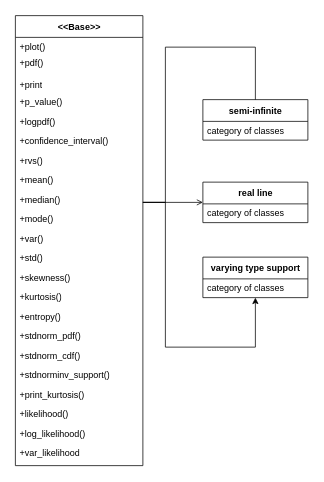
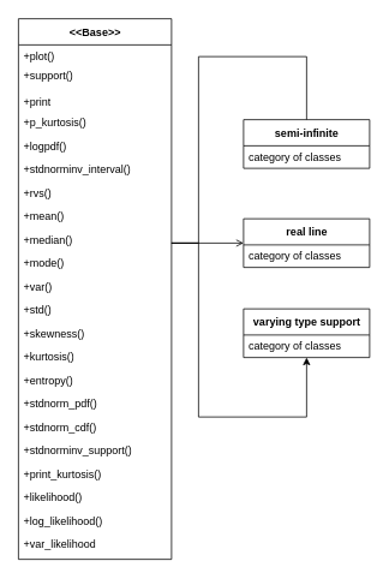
  <mxCell id="0" />
  <mxCell id="1" parent="0" />
  <mxCell id="2" value="&amp;lt;&amp;lt;Base&amp;gt;&amp;gt;" style="swimlane;fontStyle=1;align=center;verticalAlign=middle;childLayout=stackLayout;horizontal=1;startSize=29;horizontalStack=0;resizeParent=1;resizeParentMax=0;resizeLast=0;collapsible=0;marginBottom=0;html=1;" vertex="1" parent="1"><mxGeometry x="20" y="20" width="170" height="600" as="geometry" /></mxCell>
  <mxCell id="3" value="+plot()" style="text;html=1;strokeColor=none;fillColor=none;align=left;verticalAlign=middle;spacingLeft=4;spacingRight=4;overflow=hidden;rotatable=0;points=[[0,0.5],[1,0.5]];portConstraint=eastwest;" vertex="1" parent="2"><mxGeometry y="29" width="170" height="25" as="geometry" /></mxCell>
- <mxCell id="4" value="+pdf()&lt;table&gt;&lt;tbody&gt;&lt;tr&gt;&lt;td&gt;&lt;br&gt;&lt;/td&gt;&lt;/tr&gt;&lt;tr&gt;&lt;td&gt;&lt;br&gt;&lt;/td&gt;&lt;/tr&gt;&lt;/tbody&gt;&lt;/table&gt;" style="text;html=1;strokeColor=none;fillColor=none;align=left;verticalAlign=middle;spacingLeft=4;spacingRight=4;overflow=hidden;rotatable=0;points=[[0,0.5],[1,0.5]];portConstraint=eastwest;" vertex="1" parent="2"><mxGeometry y="54" width="170" height="26" as="geometry" /></mxCell>
+ <mxCell id="4" value="+support()&lt;table&gt;&lt;tbody&gt;&lt;tr&gt;&lt;td&gt;&lt;br&gt;&lt;/td&gt;&lt;/tr&gt;&lt;tr&gt;&lt;td&gt;&lt;br&gt;&lt;/td&gt;&lt;/tr&gt;&lt;/tbody&gt;&lt;/table&gt;" style="text;html=1;strokeColor=none;fillColor=none;align=left;verticalAlign=middle;spacingLeft=4;spacingRight=4;overflow=hidden;rotatable=0;points=[[0,0.5],[1,0.5]];portConstraint=eastwest;" vertex="1" parent="2"><mxGeometry y="54" width="170" height="26" as="geometry" /></mxCell>
  <mxCell id="5" value="+print" style="text;html=1;strokeColor=none;fillColor=none;align=left;verticalAlign=middle;spacingLeft=4;spacingRight=4;overflow=hidden;rotatable=0;points=[[0,0.5],[1,0.5]];portConstraint=eastwest;" vertex="1" parent="2"><mxGeometry y="80" width="170" height="26" as="geometry" /></mxCell>
- <mxCell id="6" value="+p_value()&lt;br&gt;&lt;table&gt;&lt;tbody&gt;&lt;tr&gt;&lt;td&gt;&lt;/td&gt;&lt;/tr&gt;&lt;tr&gt;&lt;td&gt;&lt;/td&gt;&lt;/tr&gt;&lt;/tbody&gt;&lt;/table&gt;" style="text;html=1;strokeColor=none;fillColor=none;align=left;verticalAlign=middle;spacingLeft=4;spacingRight=4;overflow=hidden;rotatable=0;points=[[0,0.5],[1,0.5]];portConstraint=eastwest;" vertex="1" parent="2"><mxGeometry y="106" width="170" height="26" as="geometry" /></mxCell>
+ <mxCell id="6" value="+p_kurtosis()&lt;br&gt;&lt;table&gt;&lt;tbody&gt;&lt;tr&gt;&lt;td&gt;&lt;/td&gt;&lt;/tr&gt;&lt;tr&gt;&lt;td&gt;&lt;/td&gt;&lt;/tr&gt;&lt;/tbody&gt;&lt;/table&gt;" style="text;html=1;strokeColor=none;fillColor=none;align=left;verticalAlign=middle;spacingLeft=4;spacingRight=4;overflow=hidden;rotatable=0;points=[[0,0.5],[1,0.5]];portConstraint=eastwest;" vertex="1" parent="2"><mxGeometry y="106" width="170" height="26" as="geometry" /></mxCell>
  <mxCell id="7" value="+logpdf()&lt;br&gt;&lt;table&gt;&lt;tbody&gt;&lt;tr&gt;&lt;td&gt;&lt;/td&gt;&lt;/tr&gt;&lt;tr&gt;&lt;td&gt;&lt;/td&gt;&lt;/tr&gt;&lt;/tbody&gt;&lt;/table&gt;" style="text;html=1;strokeColor=none;fillColor=none;align=left;verticalAlign=middle;spacingLeft=4;spacingRight=4;overflow=hidden;rotatable=0;points=[[0,0.5],[1,0.5]];portConstraint=eastwest;" vertex="1" parent="2"><mxGeometry y="132" width="170" height="26" as="geometry" /></mxCell>
- <mxCell id="8" value="+confidence_interval()&lt;br&gt;&lt;br&gt;&lt;table&gt;&lt;tbody&gt;&lt;tr&gt;&lt;td&gt;&lt;/td&gt;&lt;/tr&gt;&lt;tr&gt;&lt;td&gt;&lt;/td&gt;&lt;/tr&gt;&lt;/tbody&gt;&lt;/table&gt;" style="text;html=1;strokeColor=none;fillColor=none;align=left;verticalAlign=middle;spacingLeft=4;spacingRight=4;overflow=hidden;rotatable=0;points=[[0,0.5],[1,0.5]];portConstraint=eastwest;" vertex="1" parent="2"><mxGeometry y="158" width="170" height="26" as="geometry" /></mxCell>
+ <mxCell id="8" value="+stdnorminv_interval()&lt;br&gt;&lt;br&gt;&lt;table&gt;&lt;tbody&gt;&lt;tr&gt;&lt;td&gt;&lt;/td&gt;&lt;/tr&gt;&lt;tr&gt;&lt;td&gt;&lt;/td&gt;&lt;/tr&gt;&lt;/tbody&gt;&lt;/table&gt;" style="text;html=1;strokeColor=none;fillColor=none;align=left;verticalAlign=middle;spacingLeft=4;spacingRight=4;overflow=hidden;rotatable=0;points=[[0,0.5],[1,0.5]];portConstraint=eastwest;" vertex="1" parent="2"><mxGeometry y="158" width="170" height="26" as="geometry" /></mxCell>
  <mxCell id="9" value="+rvs()&lt;br&gt;&lt;table&gt;&lt;tbody&gt;&lt;tr&gt;&lt;td&gt;&lt;/td&gt;&lt;/tr&gt;&lt;tr&gt;&lt;td&gt;&lt;/td&gt;&lt;/tr&gt;&lt;/tbody&gt;&lt;/table&gt;" style="text;html=1;strokeColor=none;fillColor=none;align=left;verticalAlign=middle;spacingLeft=4;spacingRight=4;overflow=hidden;rotatable=0;points=[[0,0.5],[1,0.5]];portConstraint=eastwest;" vertex="1" parent="2"><mxGeometry y="184" width="170" height="26" as="geometry" /></mxCell>
  <mxCell id="10" value="+mean()&lt;br&gt;&lt;table&gt;&lt;tbody&gt;&lt;tr&gt;&lt;td&gt;&lt;/td&gt;&lt;/tr&gt;&lt;tr&gt;&lt;td&gt;&lt;/td&gt;&lt;/tr&gt;&lt;/tbody&gt;&lt;/table&gt;" style="text;html=1;strokeColor=none;fillColor=none;align=left;verticalAlign=middle;spacingLeft=4;spacingRight=4;overflow=hidden;rotatable=0;points=[[0,0.5],[1,0.5]];portConstraint=eastwest;" vertex="1" parent="2"><mxGeometry y="210" width="170" height="26" as="geometry" /></mxCell>
  <mxCell id="11" value="+median()&lt;br&gt;&lt;table&gt;&lt;tbody&gt;&lt;tr&gt;&lt;td&gt;&lt;/td&gt;&lt;/tr&gt;&lt;tr&gt;&lt;td&gt;&lt;/td&gt;&lt;/tr&gt;&lt;/tbody&gt;&lt;/table&gt;" style="text;html=1;strokeColor=none;fillColor=none;align=left;verticalAlign=middle;spacingLeft=4;spacingRight=4;overflow=hidden;rotatable=0;points=[[0,0.5],[1,0.5]];portConstraint=eastwest;" vertex="1" parent="2"><mxGeometry y="236" width="170" height="26" as="geometry" /></mxCell>
  <mxCell id="12" value="+mode()&lt;br&gt;&lt;table&gt;&lt;tbody&gt;&lt;tr&gt;&lt;td&gt;&lt;/td&gt;&lt;/tr&gt;&lt;tr&gt;&lt;td&gt;&lt;/td&gt;&lt;/tr&gt;&lt;/tbody&gt;&lt;/table&gt;" style="text;html=1;strokeColor=none;fillColor=none;align=left;verticalAlign=middle;spacingLeft=4;spacingRight=4;overflow=hidden;rotatable=0;points=[[0,0.5],[1,0.5]];portConstraint=eastwest;" vertex="1" parent="2"><mxGeometry y="262" width="170" height="26" as="geometry" /></mxCell>
  <mxCell id="13" value="+var()&lt;br&gt;&lt;table&gt;&lt;tbody&gt;&lt;tr&gt;&lt;td&gt;&lt;/td&gt;&lt;/tr&gt;&lt;tr&gt;&lt;td&gt;&lt;/td&gt;&lt;/tr&gt;&lt;/tbody&gt;&lt;/table&gt;" style="text;html=1;strokeColor=none;fillColor=none;align=left;verticalAlign=middle;spacingLeft=4;spacingRight=4;overflow=hidden;rotatable=0;points=[[0,0.5],[1,0.5]];portConstraint=eastwest;" vertex="1" parent="2"><mxGeometry y="288" width="170" height="26" as="geometry" /></mxCell>
  <mxCell id="14" value="+std()&lt;br&gt;&lt;table&gt;&lt;tbody&gt;&lt;tr&gt;&lt;td&gt;&lt;/td&gt;&lt;/tr&gt;&lt;tr&gt;&lt;td&gt;&lt;/td&gt;&lt;/tr&gt;&lt;/tbody&gt;&lt;/table&gt;" style="text;html=1;strokeColor=none;fillColor=none;align=left;verticalAlign=middle;spacingLeft=4;spacingRight=4;overflow=hidden;rotatable=0;points=[[0,0.5],[1,0.5]];portConstraint=eastwest;" vertex="1" parent="2"><mxGeometry y="314" width="170" height="26" as="geometry" /></mxCell>
  <mxCell id="15" value="+skewness()&lt;br&gt;&lt;table&gt;&lt;tbody&gt;&lt;tr&gt;&lt;td&gt;&lt;/td&gt;&lt;/tr&gt;&lt;tr&gt;&lt;td&gt;&lt;/td&gt;&lt;/tr&gt;&lt;/tbody&gt;&lt;/table&gt;" style="text;html=1;strokeColor=none;fillColor=none;align=left;verticalAlign=middle;spacingLeft=4;spacingRight=4;overflow=hidden;rotatable=0;points=[[0,0.5],[1,0.5]];portConstraint=eastwest;" vertex="1" parent="2"><mxGeometry y="340" width="170" height="26" as="geometry" /></mxCell>
  <mxCell id="16" value="+kurtosis()&lt;br&gt;&lt;table&gt;&lt;tbody&gt;&lt;tr&gt;&lt;td&gt;&lt;/td&gt;&lt;/tr&gt;&lt;tr&gt;&lt;td&gt;&lt;/td&gt;&lt;/tr&gt;&lt;/tbody&gt;&lt;/table&gt;" style="text;html=1;strokeColor=none;fillColor=none;align=left;verticalAlign=middle;spacingLeft=4;spacingRight=4;overflow=hidden;rotatable=0;points=[[0,0.5],[1,0.5]];portConstraint=eastwest;" vertex="1" parent="2"><mxGeometry y="366" width="170" height="26" as="geometry" /></mxCell>
  <mxCell id="17" value="+entropy()&lt;br&gt;&lt;table&gt;&lt;tbody&gt;&lt;tr&gt;&lt;td&gt;&lt;/td&gt;&lt;/tr&gt;&lt;tr&gt;&lt;td&gt;&lt;/td&gt;&lt;/tr&gt;&lt;/tbody&gt;&lt;/table&gt;" style="text;html=1;strokeColor=none;fillColor=none;align=left;verticalAlign=middle;spacingLeft=4;spacingRight=4;overflow=hidden;rotatable=0;points=[[0,0.5],[1,0.5]];portConstraint=eastwest;" vertex="1" parent="2"><mxGeometry y="392" width="170" height="26" as="geometry" /></mxCell>
  <mxCell id="18" value="+stdnorm_pdf()&lt;br&gt;&lt;table&gt;&lt;tbody&gt;&lt;tr&gt;&lt;td&gt;&lt;/td&gt;&lt;/tr&gt;&lt;tr&gt;&lt;td&gt;&lt;/td&gt;&lt;/tr&gt;&lt;/tbody&gt;&lt;/table&gt;" style="text;html=1;strokeColor=none;fillColor=none;align=left;verticalAlign=middle;spacingLeft=4;spacingRight=4;overflow=hidden;rotatable=0;points=[[0,0.5],[1,0.5]];portConstraint=eastwest;" vertex="1" parent="2"><mxGeometry y="418" width="170" height="26" as="geometry" /></mxCell>
  <mxCell id="19" value="+stdnorm_cdf()&lt;br&gt;&lt;table&gt;&lt;tbody&gt;&lt;tr&gt;&lt;td&gt;&lt;/td&gt;&lt;/tr&gt;&lt;tr&gt;&lt;td&gt;&lt;/td&gt;&lt;/tr&gt;&lt;/tbody&gt;&lt;/table&gt;" style="text;html=1;strokeColor=none;fillColor=none;align=left;verticalAlign=middle;spacingLeft=4;spacingRight=4;overflow=hidden;rotatable=0;points=[[0,0.5],[1,0.5]];portConstraint=eastwest;" vertex="1" parent="2"><mxGeometry y="444" width="170" height="26" as="geometry" /></mxCell>
  <mxCell id="20" value="+stdnorminv_support()&lt;br&gt;&lt;table&gt;&lt;tbody&gt;&lt;tr&gt;&lt;td&gt;&lt;/td&gt;&lt;/tr&gt;&lt;tr&gt;&lt;td&gt;&lt;/td&gt;&lt;/tr&gt;&lt;/tbody&gt;&lt;/table&gt;" style="text;html=1;strokeColor=none;fillColor=none;align=left;verticalAlign=middle;spacingLeft=4;spacingRight=4;overflow=hidden;rotatable=0;points=[[0,0.5],[1,0.5]];portConstraint=eastwest;" vertex="1" parent="2"><mxGeometry y="470" width="170" height="26" as="geometry" /></mxCell>
  <mxCell id="21" value="+print_kurtosis()&lt;br&gt;&lt;table&gt;&lt;tbody&gt;&lt;tr&gt;&lt;td&gt;&lt;/td&gt;&lt;/tr&gt;&lt;tr&gt;&lt;td&gt;&lt;/td&gt;&lt;/tr&gt;&lt;/tbody&gt;&lt;/table&gt;" style="text;html=1;strokeColor=none;fillColor=none;align=left;verticalAlign=middle;spacingLeft=4;spacingRight=4;overflow=hidden;rotatable=0;points=[[0,0.5],[1,0.5]];portConstraint=eastwest;" vertex="1" parent="2"><mxGeometry y="496" width="170" height="26" as="geometry" /></mxCell>
  <mxCell id="22" value="+likelihood()&lt;table&gt;&lt;tbody&gt;&lt;tr&gt;&lt;td&gt;&lt;/td&gt;&lt;/tr&gt;&lt;tr&gt;&lt;td&gt;&lt;/td&gt;&lt;/tr&gt;&lt;/tbody&gt;&lt;/table&gt;" style="text;html=1;strokeColor=none;fillColor=none;align=left;verticalAlign=middle;spacingLeft=4;spacingRight=4;overflow=hidden;rotatable=0;points=[[0,0.5],[1,0.5]];portConstraint=eastwest;" vertex="1" parent="2"><mxGeometry y="522" width="170" height="26" as="geometry" /></mxCell>
  <mxCell id="23" value="+log_likelihood()&lt;br&gt;&lt;table&gt;&lt;tbody&gt;&lt;tr&gt;&lt;td&gt;&lt;/td&gt;&lt;/tr&gt;&lt;tr&gt;&lt;td&gt;&lt;/td&gt;&lt;/tr&gt;&lt;/tbody&gt;&lt;/table&gt;" style="text;html=1;strokeColor=none;fillColor=none;align=left;verticalAlign=middle;spacingLeft=4;spacingRight=4;overflow=hidden;rotatable=0;points=[[0,0.5],[1,0.5]];portConstraint=eastwest;" vertex="1" parent="2"><mxGeometry y="548" width="170" height="26" as="geometry" /></mxCell>
  <mxCell id="24" value="+var_likelihood&lt;br&gt;&lt;table&gt;&lt;tbody&gt;&lt;tr&gt;&lt;td&gt;&lt;/td&gt;&lt;/tr&gt;&lt;tr&gt;&lt;td&gt;&lt;/td&gt;&lt;/tr&gt;&lt;/tbody&gt;&lt;/table&gt;" style="text;html=1;strokeColor=none;fillColor=none;align=left;verticalAlign=middle;spacingLeft=4;spacingRight=4;overflow=hidden;rotatable=0;points=[[0,0.5],[1,0.5]];portConstraint=eastwest;" vertex="1" parent="2"><mxGeometry y="574" width="170" height="26" as="geometry" /></mxCell>
  <mxCell id="25" value="semi-infinite" style="swimlane;fontStyle=1;align=center;verticalAlign=middle;childLayout=stackLayout;horizontal=1;startSize=29;horizontalStack=0;resizeParent=1;resizeParentMax=0;resizeLast=0;collapsible=0;marginBottom=0;html=1;" vertex="1" parent="1"><mxGeometry x="270" y="132" width="140" height="54" as="geometry" /></mxCell>
  <mxCell id="26" value="category of classes" style="text;html=1;strokeColor=none;fillColor=none;align=left;verticalAlign=middle;spacingLeft=4;spacingRight=4;overflow=hidden;rotatable=0;points=[[0,0.5],[1,0.5]];portConstraint=eastwest;" vertex="1" parent="25"><mxGeometry y="29" width="140" height="25" as="geometry" /></mxCell>
  <mxCell id="27" value="real line" style="swimlane;fontStyle=1;align=center;verticalAlign=middle;childLayout=stackLayout;horizontal=1;startSize=29;horizontalStack=0;resizeParent=1;resizeParentMax=0;resizeLast=0;collapsible=0;marginBottom=0;html=1;" vertex="1" parent="1"><mxGeometry x="270" y="242" width="140" height="54" as="geometry" /></mxCell>
  <mxCell id="28" value="category of classes" style="text;html=1;strokeColor=none;fillColor=none;align=left;verticalAlign=middle;spacingLeft=4;spacingRight=4;overflow=hidden;rotatable=0;points=[[0,0.5],[1,0.5]];portConstraint=eastwest;" vertex="1" parent="27"><mxGeometry y="29" width="140" height="25" as="geometry" /></mxCell>
  <mxCell id="29" value="varying type support" style="swimlane;fontStyle=1;align=center;verticalAlign=middle;childLayout=stackLayout;horizontal=1;startSize=29;horizontalStack=0;resizeParent=1;resizeParentMax=0;resizeLast=0;collapsible=0;marginBottom=0;html=1;" vertex="1" parent="1"><mxGeometry x="270" y="342" width="140" height="54" as="geometry" /></mxCell>
  <mxCell id="30" value="category of classes" style="text;html=1;strokeColor=none;fillColor=none;align=left;verticalAlign=middle;spacingLeft=4;spacingRight=4;overflow=hidden;rotatable=0;points=[[0,0.5],[1,0.5]];portConstraint=eastwest;" vertex="1" parent="29"><mxGeometry y="29" width="140" height="25" as="geometry" /></mxCell>
  <mxCell id="31" style="edgeStyle=orthogonalEdgeStyle;rounded=0;orthogonalLoop=1;jettySize=auto;html=1;endArrow=none;" edge="1" parent="1" source="11" target="25"><mxGeometry relative="1" as="geometry"><Array as="points"><mxPoint x="220" y="269" /><mxPoint x="220" y="62" /></Array></mxGeometry></mxCell>
  <mxCell id="32" style="edgeStyle=orthogonalEdgeStyle;rounded=0;orthogonalLoop=1;jettySize=auto;html=1;exitX=1;exitY=0.5;exitDx=0;exitDy=0;" edge="1" parent="1" source="11" target="30"><mxGeometry relative="1" as="geometry"><mxPoint x="200" y="272" as="sourcePoint" /><mxPoint x="240" y="462" as="targetPoint" /><Array as="points"><mxPoint x="220" y="269" /><mxPoint x="220" y="462" /><mxPoint x="340" y="462" /></Array></mxGeometry></mxCell>
  <mxCell id="33" style="edgeStyle=orthogonalEdgeStyle;rounded=0;orthogonalLoop=1;jettySize=auto;html=1;entryX=0;entryY=0.5;entryDx=0;entryDy=0;endArrow=open;" edge="1" parent="1" source="11" target="27"><mxGeometry relative="1" as="geometry" /></mxCell>
